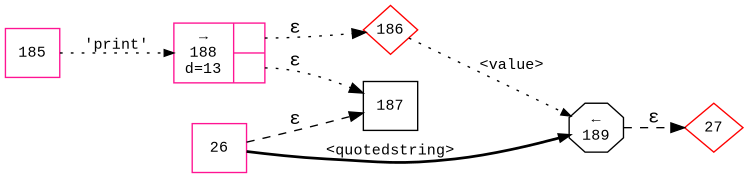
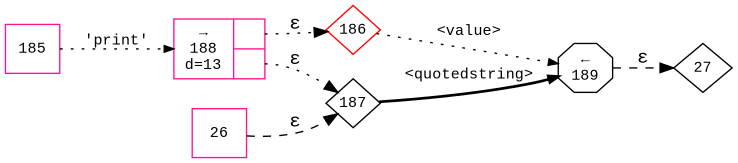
  digraph {
    fontname="Liberation Mono"
    rankdir=LR
    node [color=deeppink fixedsize=true fontname="Liberation Mono" fontsize=11 shape=diamond peripheries=1]
    edge [fontname="Liberation Mono" style=dotted]
-   n1 [color=red label=27 width=.6 peripheries=""]
+   n1 [color=black label=27 width=.6 peripheries=""]
    n2 [label=185 shape=box width=.55]
    n3 [fixedsize=false label="{&rarr;\n188\nd=13|{<p0>|<p1>}}" shape=record]
    n4 [color=red label=186 width=.55]
-   n5 [color=black label=187 shape=box width=.55]
+   n5 [color=black label=187 width=.55]
    n6 [label=26 shape=box width=.55]
    n7 [color=black label="&larr;\n189" shape=octagon width=.55]
    n2 -> n3 [arrowhead=normal arrowsize=.7 fontsize=11 label="'print'"]
    n3 -> n4 [label="&epsilon;" tailport=p0]
    n3 -> n5 [label="&epsilon;" tailport=p1]
    n4 -> n7 [arrowhead=normal arrowsize=.7 fontsize=11 label="<value>"]
-   n6 -> n7 [arrowhead=normal arrowsize=.7 fontsize=11 label="<quotedstring>" style=bold]
+   n5 -> n7 [arrowhead=normal arrowsize=.7 fontsize=11 label="<quotedstring>" style=bold]
    n6 -> n5 [label="&epsilon;" style=dashed]
    n7 -> n1 [label="&epsilon;" style=dashed]
  }
